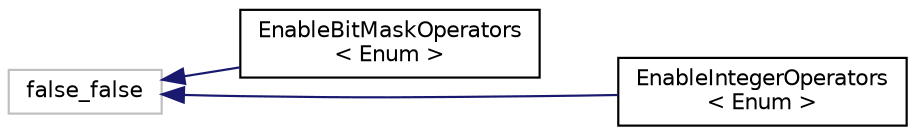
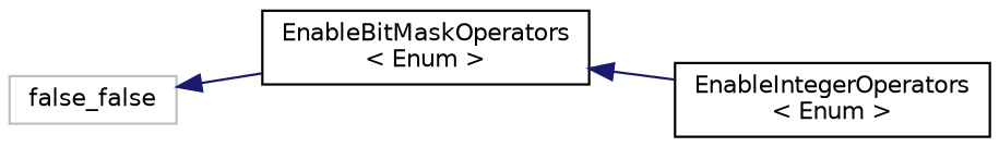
  digraph {
    fontname="DejaVu Sans"
    rankdir=LR
    node [color=black fontname="DejaVu Sans" fontsize=10 shape=record]
    edge [color=midnightblue dir=back fontname="DejaVu Sans" fontsize=10 labelfontname=Helvetica labelfontsize=10 style=solid]
    n1 [color=grey75 height=0.2 label=false_false width=0.4]
    n2 [height=0.2 label="EnableBitMaskOperators\l\< Enum \>" width=0.4]
    n3 [height=0.2 label="EnableIntegerOperators\l\< Enum \>" width=0.4]
    n1 -> n2
-   n1 -> n3
+   n2 -> n3
  }
